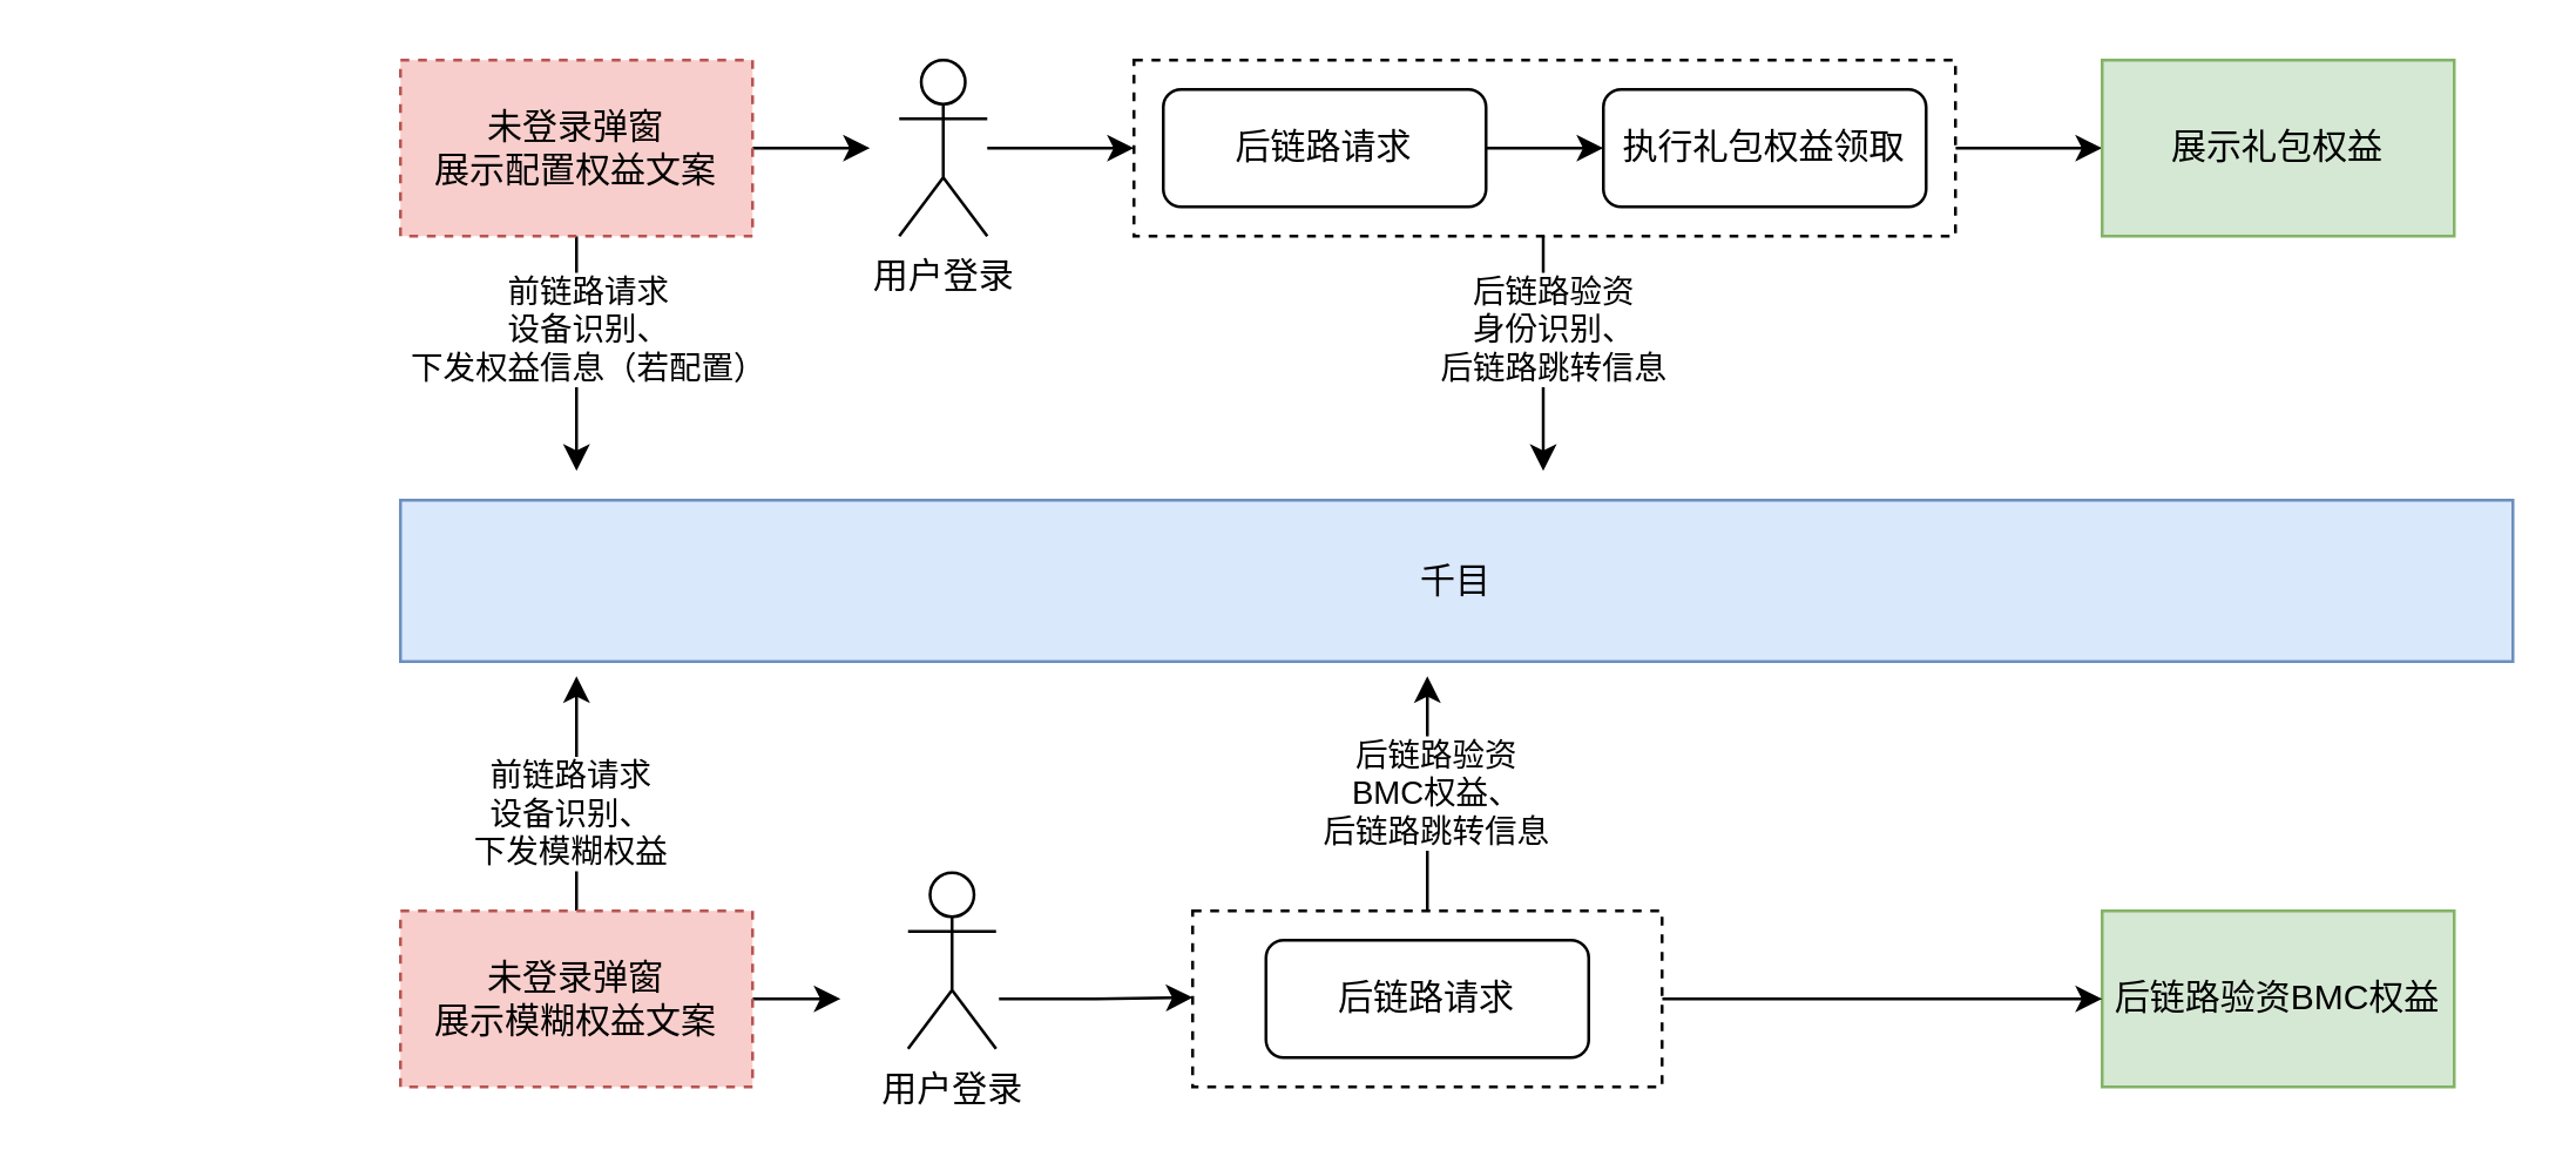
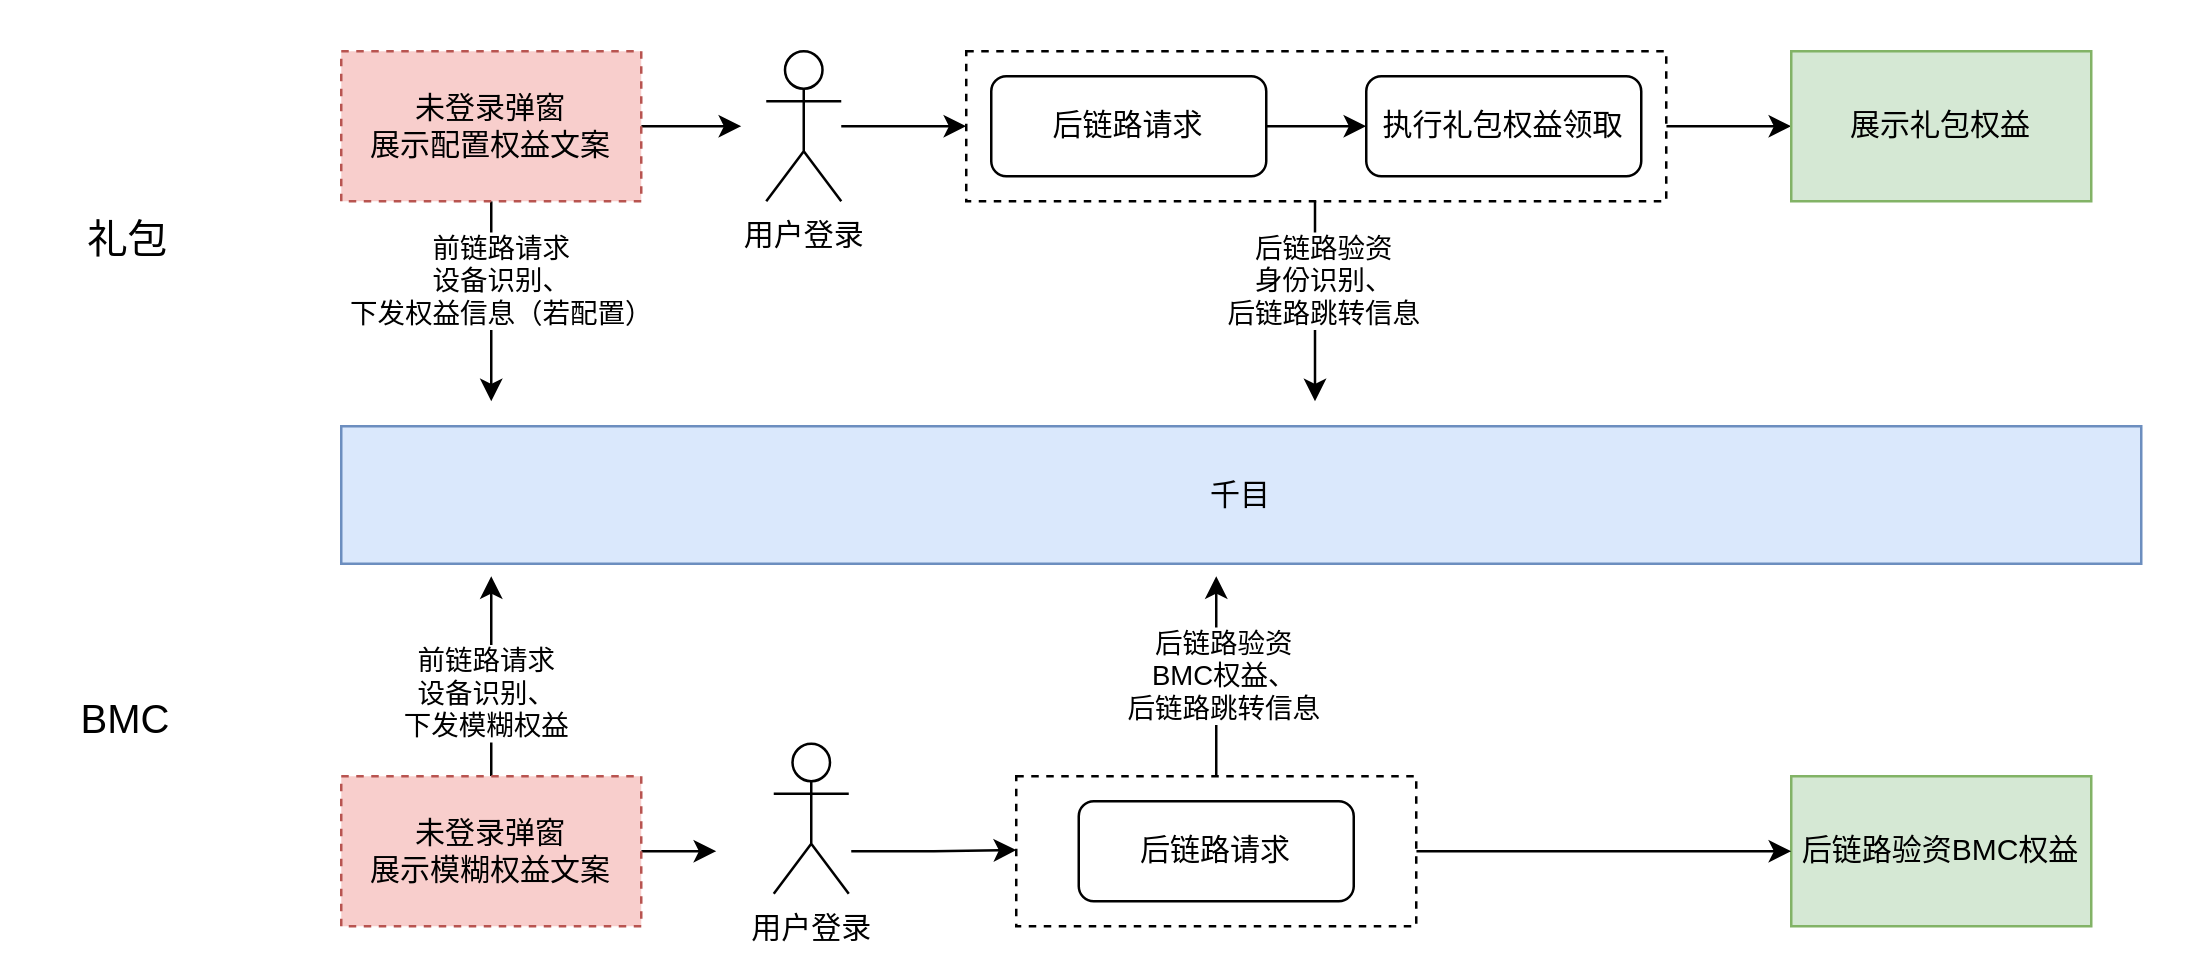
  <mxCell id="0" />
  <mxCell id="1" parent="0" />
  <mxCell id="2" value="" style="edgeStyle=orthogonalEdgeStyle;rounded=0;orthogonalLoop=1;jettySize=auto;html=1;" parent="1" source="3" target="12" edge="1"><mxGeometry relative="1" as="geometry" /></mxCell>
  <mxCell id="3" value="" style="rounded=0;whiteSpace=wrap;html=1;dashed=1;" parent="1" vertex="1"><mxGeometry x="386" y="20" width="280" height="60" as="geometry" /></mxCell>
  <mxCell id="4" style="edgeStyle=orthogonalEdgeStyle;rounded=0;orthogonalLoop=1;jettySize=auto;html=1;" parent="1" source="7" edge="1"><mxGeometry relative="1" as="geometry"><mxPoint x="196" y="160" as="targetPoint" /></mxGeometry></mxCell>
  <mxCell id="5" value="前链路请求&lt;br&gt;设备识别、&lt;br&gt;下发权益信息（若配置）" style="edgeLabel;html=1;align=center;verticalAlign=middle;resizable=0;points=[];" parent="4" vertex="1" connectable="0"><mxGeometry x="-0.225" y="3" relative="1" as="geometry"><mxPoint as="offset" /></mxGeometry></mxCell>
  <mxCell id="6" style="edgeStyle=orthogonalEdgeStyle;rounded=0;orthogonalLoop=1;jettySize=auto;html=1;" parent="1" source="7" edge="1"><mxGeometry relative="1" as="geometry"><mxPoint x="296" y="50" as="targetPoint" /></mxGeometry></mxCell>
  <mxCell id="7" value="未登录弹窗&lt;br&gt;展示配置权益文案" style="rounded=0;whiteSpace=wrap;html=1;fillColor=#f8cecc;strokeColor=#b85450;dashed=1;" parent="1" vertex="1"><mxGeometry x="136" y="20" width="120" height="60" as="geometry" /></mxCell>
  <mxCell id="8" value="千目" style="rounded=0;whiteSpace=wrap;html=1;fillColor=#dae8fc;strokeColor=#6c8ebf;" parent="1" vertex="1"><mxGeometry x="136" y="170" width="720" height="55" as="geometry" /></mxCell>
  <mxCell id="9" style="edgeStyle=orthogonalEdgeStyle;rounded=0;orthogonalLoop=1;jettySize=auto;html=1;" parent="1" source="10" edge="1"><mxGeometry relative="1" as="geometry"><mxPoint x="546" y="50" as="targetPoint" /></mxGeometry></mxCell>
  <mxCell id="10" value="后链路请求" style="rounded=1;whiteSpace=wrap;html=1;" parent="1" vertex="1"><mxGeometry x="396" y="30" width="110" height="40" as="geometry" /></mxCell>
  <mxCell id="11" value="执行礼包权益领取" style="rounded=1;whiteSpace=wrap;html=1;" parent="1" vertex="1"><mxGeometry x="546" y="30" width="110" height="40" as="geometry" /></mxCell>
  <mxCell id="12" value="展示礼包权益" style="rounded=0;whiteSpace=wrap;html=1;fillColor=#d5e8d4;strokeColor=#82b366;" parent="1" vertex="1"><mxGeometry x="716" y="20" width="120" height="60" as="geometry" /></mxCell>
  <mxCell id="13" style="edgeStyle=orthogonalEdgeStyle;rounded=0;orthogonalLoop=1;jettySize=auto;html=1;" parent="1" source="14" edge="1"><mxGeometry relative="1" as="geometry"><mxPoint x="386" y="50" as="targetPoint" /></mxGeometry></mxCell>
  <mxCell id="14" value="用户登录" style="shape=umlActor;verticalLabelPosition=bottom;verticalAlign=top;html=1;outlineConnect=0;" parent="1" vertex="1"><mxGeometry x="306" y="20" width="30" height="60" as="geometry" /></mxCell>
  <mxCell id="15" style="edgeStyle=orthogonalEdgeStyle;rounded=0;orthogonalLoop=1;jettySize=auto;html=1;" parent="1" edge="1"><mxGeometry relative="1" as="geometry"><mxPoint x="525.5" y="80" as="sourcePoint" /><mxPoint x="525.5" y="160" as="targetPoint" /></mxGeometry></mxCell>
  <mxCell id="16" value="后链路验资&lt;br&gt;身份识别、&lt;br&gt;后链路跳转信息" style="edgeLabel;html=1;align=center;verticalAlign=middle;resizable=0;points=[];" parent="15" vertex="1" connectable="0"><mxGeometry x="-0.225" y="3" relative="1" as="geometry"><mxPoint as="offset" /></mxGeometry></mxCell>
  <mxCell id="17" style="edgeStyle=orthogonalEdgeStyle;rounded=0;orthogonalLoop=1;jettySize=auto;html=1;" parent="1" source="20" edge="1"><mxGeometry relative="1" as="geometry"><mxPoint x="196" y="230" as="targetPoint" /></mxGeometry></mxCell>
  <mxCell id="18" value="前链路请求&lt;br style=&quot;border-color: var(--border-color);&quot;&gt;设备识别、&lt;br style=&quot;border-color: var(--border-color);&quot;&gt;下发模糊权益" style="edgeLabel;html=1;align=center;verticalAlign=middle;resizable=0;points=[];" parent="17" vertex="1" connectable="0"><mxGeometry x="-0.167" y="3" relative="1" as="geometry"><mxPoint as="offset" /></mxGeometry></mxCell>
  <mxCell id="19" style="edgeStyle=orthogonalEdgeStyle;rounded=0;orthogonalLoop=1;jettySize=auto;html=1;" parent="1" source="20" edge="1"><mxGeometry relative="1" as="geometry"><mxPoint x="286" y="340" as="targetPoint" /></mxGeometry></mxCell>
  <mxCell id="20" value="未登录弹窗&lt;br&gt;展示模糊权益文案" style="rounded=0;whiteSpace=wrap;html=1;fillColor=#f8cecc;strokeColor=#b85450;dashed=1;" parent="1" vertex="1"><mxGeometry x="136" y="310" width="120" height="60" as="geometry" /></mxCell>
  <mxCell id="21" value="用户登录" style="shape=umlActor;verticalLabelPosition=bottom;verticalAlign=top;html=1;outlineConnect=0;" parent="1" vertex="1"><mxGeometry x="309" y="297" width="30" height="60" as="geometry" /></mxCell>
  <mxCell id="22" style="edgeStyle=orthogonalEdgeStyle;rounded=0;orthogonalLoop=1;jettySize=auto;html=1;" parent="1" edge="1"><mxGeometry relative="1" as="geometry"><mxPoint x="406" y="339.5" as="targetPoint" /><mxPoint x="340" y="340" as="sourcePoint" /><Array as="points"><mxPoint x="373" y="340" /></Array></mxGeometry></mxCell>
  <mxCell id="23" value="后链路验资BMC权益" style="rounded=0;whiteSpace=wrap;html=1;fillColor=#d5e8d4;strokeColor=#82b366;" parent="1" vertex="1"><mxGeometry x="716" y="310" width="120" height="60" as="geometry" /></mxCell>
  <mxCell id="24" style="edgeStyle=orthogonalEdgeStyle;rounded=0;orthogonalLoop=1;jettySize=auto;html=1;exitX=0.5;exitY=0;exitDx=0;exitDy=0;" parent="1" source="27" edge="1"><mxGeometry relative="1" as="geometry"><mxPoint x="486" y="230" as="targetPoint" /></mxGeometry></mxCell>
  <mxCell id="25" value="后链路验资&lt;br style=&quot;border-color: var(--border-color);&quot;&gt;BMC权益、&lt;br style=&quot;border-color: var(--border-color);&quot;&gt;后链路跳转信息" style="edgeLabel;html=1;align=center;verticalAlign=middle;resizable=0;points=[];" parent="24" vertex="1" connectable="0"><mxGeometry x="0.025" y="-2" relative="1" as="geometry"><mxPoint as="offset" /></mxGeometry></mxCell>
  <mxCell id="26" style="edgeStyle=orthogonalEdgeStyle;rounded=0;orthogonalLoop=1;jettySize=auto;html=1;" parent="1" source="27" target="23" edge="1"><mxGeometry relative="1" as="geometry" /></mxCell>
  <mxCell id="27" value="" style="rounded=0;whiteSpace=wrap;html=1;dashed=1;" parent="1" vertex="1"><mxGeometry x="406" y="310" width="160" height="60" as="geometry" /></mxCell>
  <mxCell id="28" value="后链路请求" style="rounded=1;whiteSpace=wrap;html=1;" parent="1" vertex="1"><mxGeometry x="431" y="320" width="110" height="40" as="geometry" /></mxCell>
+ <mxCell id="29" value="礼包" style="text;html=1;strokeColor=none;fillColor=none;align=center;verticalAlign=middle;whiteSpace=wrap;rounded=0;fontSize=16;" parent="1" vertex="1"><mxGeometry x="21" y="80" width="60" height="30" as="geometry" /></mxCell>
+ <mxCell id="30" value="BMC" style="text;html=1;strokeColor=none;fillColor=none;align=center;verticalAlign=middle;whiteSpace=wrap;rounded=0;fontSize=16;" parent="1" vertex="1"><mxGeometry x="20" y="272" width="60" height="30" as="geometry" /></mxCell>
